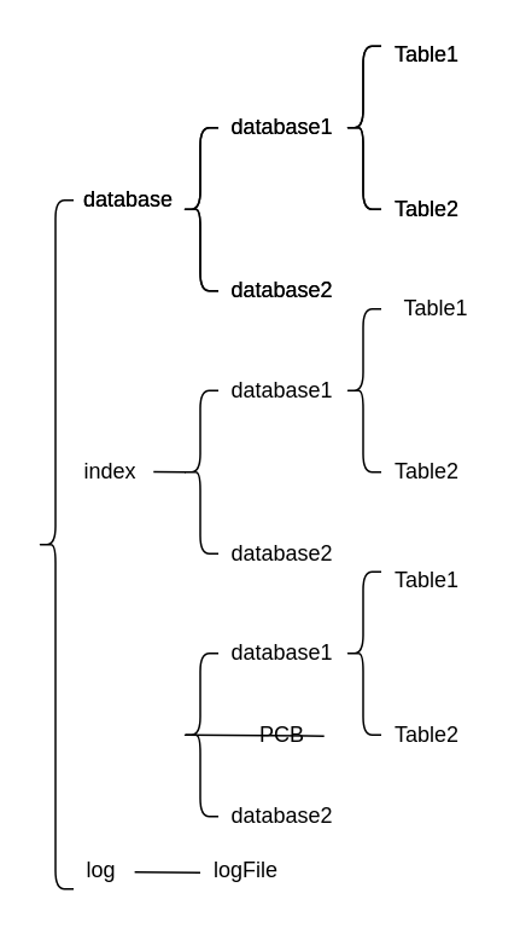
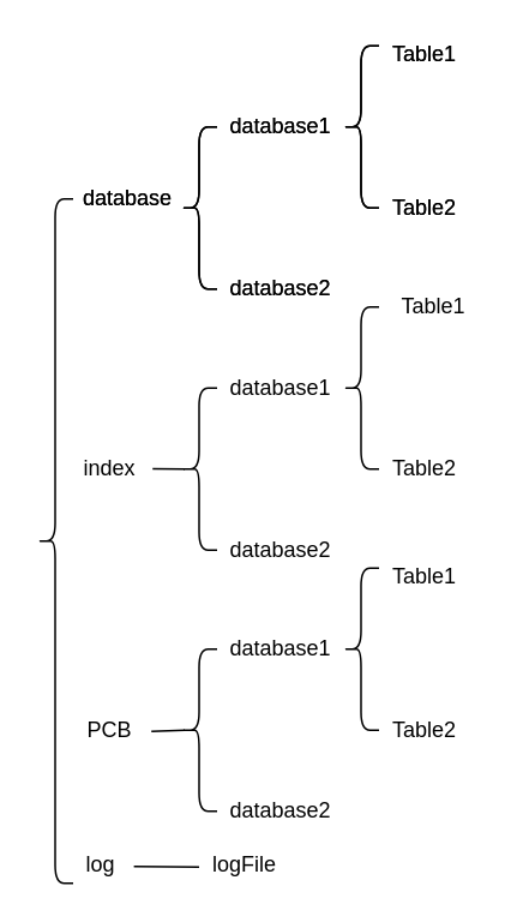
  <mxCell id="0" />
  <mxCell id="1" parent="0" />
  <mxCell id="2" value="" style="shape=curlyBracket;whiteSpace=wrap;html=1;rounded=1;size=0.5;" vertex="1" parent="1"><mxGeometry x="20" y="110" width="20" height="380" as="geometry" /></mxCell>
  <mxCell id="3" value="database" style="text;html=1;align=center;verticalAlign=middle;resizable=0;points=[];autosize=1;strokeColor=none;fillColor=none;" vertex="1" parent="1"><mxGeometry x="40" y="100" width="60" height="20" as="geometry" /></mxCell>
  <mxCell id="4" value="" style="shape=curlyBracket;whiteSpace=wrap;html=1;rounded=1;" vertex="1" parent="1"><mxGeometry x="100" y="70" width="20" height="90" as="geometry" /></mxCell>
  <mxCell id="5" value="database1" style="text;html=1;align=center;verticalAlign=middle;resizable=0;points=[];autosize=1;strokeColor=none;fillColor=none;" vertex="1" parent="1"><mxGeometry x="120" y="60" width="70" height="20" as="geometry" /></mxCell>
  <mxCell id="6" value="database2" style="text;html=1;align=center;verticalAlign=middle;resizable=0;points=[];autosize=1;strokeColor=none;fillColor=none;" vertex="1" parent="1"><mxGeometry x="120" y="150" width="70" height="20" as="geometry" /></mxCell>
  <mxCell id="7" value="" style="shape=curlyBracket;whiteSpace=wrap;html=1;rounded=1;" vertex="1" parent="1"><mxGeometry x="190" y="25" width="20" height="90" as="geometry" /></mxCell>
  <mxCell id="8" value="Table1" style="text;html=1;align=center;verticalAlign=middle;resizable=0;points=[];autosize=1;strokeColor=none;fillColor=none;" vertex="1" parent="1"><mxGeometry x="210" y="20" width="50" height="20" as="geometry" /></mxCell>
  <mxCell id="9" value="Table2" style="text;html=1;align=center;verticalAlign=middle;resizable=0;points=[];autosize=1;strokeColor=none;fillColor=none;" vertex="1" parent="1"><mxGeometry x="210" y="105" width="50" height="20" as="geometry" /></mxCell>
  <mxCell id="10" value="database" style="text;html=1;align=center;verticalAlign=middle;resizable=0;points=[];autosize=1;strokeColor=none;fillColor=none;" vertex="1" parent="1"><mxGeometry x="40" y="100" width="60" height="20" as="geometry" /></mxCell>
  <mxCell id="11" value="" style="shape=curlyBracket;whiteSpace=wrap;html=1;rounded=1;" vertex="1" parent="1"><mxGeometry x="100" y="70" width="20" height="90" as="geometry" /></mxCell>
  <mxCell id="12" value="database1" style="text;html=1;align=center;verticalAlign=middle;resizable=0;points=[];autosize=1;strokeColor=none;fillColor=none;" vertex="1" parent="1"><mxGeometry x="120" y="60" width="70" height="20" as="geometry" /></mxCell>
  <mxCell id="13" value="database2" style="text;html=1;align=center;verticalAlign=middle;resizable=0;points=[];autosize=1;strokeColor=none;fillColor=none;" vertex="1" parent="1"><mxGeometry x="120" y="150" width="70" height="20" as="geometry" /></mxCell>
  <mxCell id="14" value="" style="shape=curlyBracket;whiteSpace=wrap;html=1;rounded=1;" vertex="1" parent="1"><mxGeometry x="190" y="25" width="20" height="90" as="geometry" /></mxCell>
  <mxCell id="15" value="Table1" style="text;html=1;align=center;verticalAlign=middle;resizable=0;points=[];autosize=1;strokeColor=none;fillColor=none;" vertex="1" parent="1"><mxGeometry x="210" y="20" width="50" height="20" as="geometry" /></mxCell>
  <mxCell id="16" value="Table2" style="text;html=1;align=center;verticalAlign=middle;resizable=0;points=[];autosize=1;strokeColor=none;fillColor=none;" vertex="1" parent="1"><mxGeometry x="210" y="105" width="50" height="20" as="geometry" /></mxCell>
  <mxCell id="17" value="index" style="text;html=1;align=center;verticalAlign=middle;resizable=0;points=[];autosize=1;strokeColor=none;fillColor=none;" vertex="1" parent="1"><mxGeometry x="40" y="250" width="40" height="20" as="geometry" /></mxCell>
  <mxCell id="18" value="" style="shape=curlyBracket;whiteSpace=wrap;html=1;rounded=1;" vertex="1" parent="1"><mxGeometry x="100" y="215" width="20" height="90" as="geometry" /></mxCell>
  <mxCell id="19" value="database1" style="text;html=1;align=center;verticalAlign=middle;resizable=0;points=[];autosize=1;strokeColor=none;fillColor=none;" vertex="1" parent="1"><mxGeometry x="120" y="205" width="70" height="20" as="geometry" /></mxCell>
  <mxCell id="20" value="database2" style="text;html=1;align=center;verticalAlign=middle;resizable=0;points=[];autosize=1;strokeColor=none;fillColor=none;" vertex="1" parent="1"><mxGeometry x="120" y="295" width="70" height="20" as="geometry" /></mxCell>
  <mxCell id="21" value="" style="shape=curlyBracket;whiteSpace=wrap;html=1;rounded=1;" vertex="1" parent="1"><mxGeometry x="190" y="170" width="20" height="90" as="geometry" /></mxCell>
  <mxCell id="22" value="Table1" style="text;html=1;align=center;verticalAlign=middle;resizable=0;points=[];autosize=1;strokeColor=none;fillColor=none;" vertex="1" parent="1"><mxGeometry x="215" y="160" width="50" height="20" as="geometry" /></mxCell>
  <mxCell id="23" value="Table2" style="text;html=1;align=center;verticalAlign=middle;resizable=0;points=[];autosize=1;strokeColor=none;fillColor=none;" vertex="1" parent="1"><mxGeometry x="210" y="250" width="50" height="20" as="geometry" /></mxCell>
- <mxCell id="24" value="PCB" style="text;html=1;align=center;verticalAlign=middle;resizable=0;points=[];autosize=1;strokeColor=none;fillColor=none;" vertex="1" parent="1"><mxGeometry x="135" y="395" width="40" height="20" as="geometry" /></mxCell>
+ <mxCell id="24" value="PCB" style="text;html=1;align=center;verticalAlign=middle;resizable=0;points=[];autosize=1;strokeColor=none;fillColor=none;" vertex="1" parent="1"><mxGeometry x="40" y="395" width="40" height="20" as="geometry" /></mxCell>
  <mxCell id="25" value="" style="shape=curlyBracket;whiteSpace=wrap;html=1;rounded=1;" vertex="1" parent="1"><mxGeometry x="100" y="360" width="20" height="90" as="geometry" /></mxCell>
  <mxCell id="26" value="database1" style="text;html=1;align=center;verticalAlign=middle;resizable=0;points=[];autosize=1;strokeColor=none;fillColor=none;" vertex="1" parent="1"><mxGeometry x="120" y="350" width="70" height="20" as="geometry" /></mxCell>
  <mxCell id="27" value="database2" style="text;html=1;align=center;verticalAlign=middle;resizable=0;points=[];autosize=1;strokeColor=none;fillColor=none;" vertex="1" parent="1"><mxGeometry x="120" y="440" width="70" height="20" as="geometry" /></mxCell>
  <mxCell id="28" value="" style="shape=curlyBracket;whiteSpace=wrap;html=1;rounded=1;" vertex="1" parent="1"><mxGeometry x="190" y="315" width="20" height="90" as="geometry" /></mxCell>
  <mxCell id="29" value="Table1" style="text;html=1;align=center;verticalAlign=middle;resizable=0;points=[];autosize=1;strokeColor=none;fillColor=none;" vertex="1" parent="1"><mxGeometry x="210" y="310" width="50" height="20" as="geometry" /></mxCell>
  <mxCell id="30" value="Table2" style="text;html=1;align=center;verticalAlign=middle;resizable=0;points=[];autosize=1;strokeColor=none;fillColor=none;" vertex="1" parent="1"><mxGeometry x="210" y="395" width="50" height="20" as="geometry" /></mxCell>
  <mxCell id="31" value="log" style="text;html=1;align=center;verticalAlign=middle;resizable=0;points=[];autosize=1;strokeColor=none;fillColor=none;" vertex="1" parent="1"><mxGeometry x="40" y="470" width="30" height="20" as="geometry" /></mxCell>
  <mxCell id="32" value="" style="endArrow=none;html=1;exitX=1.087;exitY=0.53;exitDx=0;exitDy=0;exitPerimeter=0;entryX=0.1;entryY=0.5;entryDx=0;entryDy=0;entryPerimeter=0;" edge="1" parent="1" source="24" target="25"><mxGeometry width="50" height="50" relative="1" as="geometry"><mxPoint x="80" y="420" as="sourcePoint" /><mxPoint x="130" y="370" as="targetPoint" /></mxGeometry></mxCell>
  <mxCell id="33" value="" style="endArrow=none;html=1;exitX=1.104;exitY=0.488;exitDx=0;exitDy=0;exitPerimeter=0;entryX=0.1;entryY=0.5;entryDx=0;entryDy=0;entryPerimeter=0;" edge="1" parent="1" source="17" target="18"><mxGeometry width="50" height="50" relative="1" as="geometry"><mxPoint x="93.48" y="415.6" as="sourcePoint" /><mxPoint x="112" y="415" as="targetPoint" /></mxGeometry></mxCell>
  <mxCell id="34" value="" style="endArrow=none;html=1;exitX=1.125;exitY=0.53;exitDx=0;exitDy=0;exitPerimeter=0;" edge="1" parent="1" source="31"><mxGeometry width="50" height="50" relative="1" as="geometry"><mxPoint x="103.48" y="425.6" as="sourcePoint" /><mxPoint x="110" y="481" as="targetPoint" /></mxGeometry></mxCell>
  <mxCell id="35" value="logFile" style="text;html=1;align=center;verticalAlign=middle;resizable=0;points=[];autosize=1;strokeColor=none;fillColor=none;" vertex="1" parent="1"><mxGeometry x="110" y="470" width="50" height="20" as="geometry" /></mxCell>
